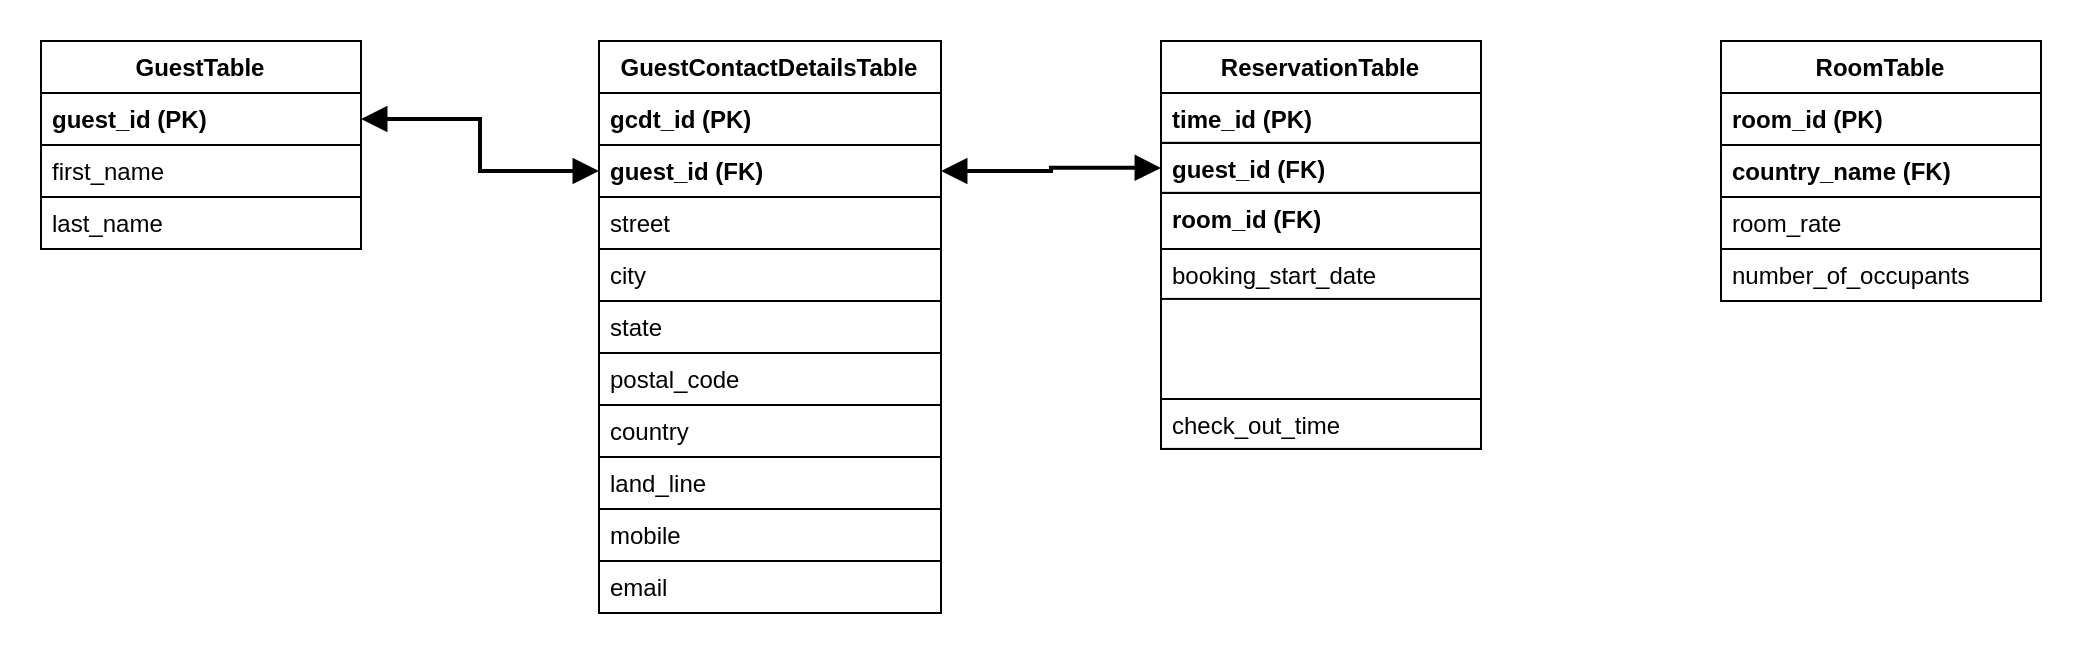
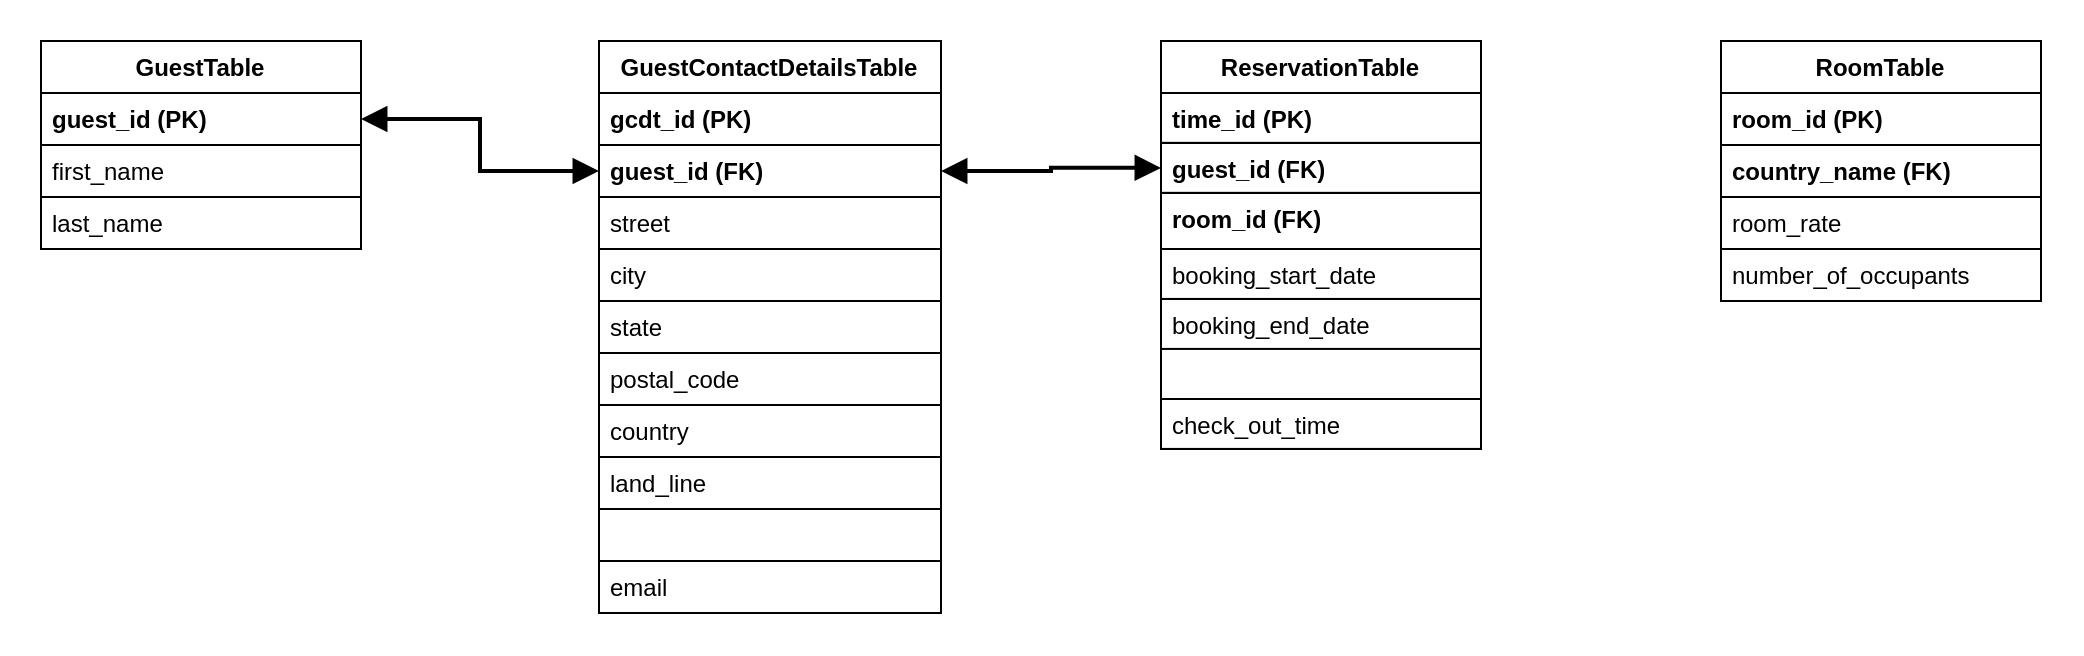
  <mxCell id="0" />
  <mxCell id="1" parent="0" />
  <mxCell id="2" value="GuestTable" style="swimlane;fontStyle=1;align=center;verticalAlign=top;childLayout=stackLayout;horizontal=1;startSize=26;horizontalStack=0;resizeParent=1;resizeLast=0;collapsible=1;marginBottom=0;rounded=0;shadow=0;strokeWidth=1;" parent="1" vertex="1"><mxGeometry y="20" width="160" height="104" as="geometry" x="20"><mxRectangle x="130" y="380" width="160" height="26" as="alternateBounds" /></mxGeometry></mxCell>
  <mxCell id="3" value="guest_id (PK)" style="text;align=left;verticalAlign=top;spacingLeft=4;spacingRight=4;overflow=hidden;rotatable=0;points=[[0,0.5],[1,0.5]];portConstraint=eastwest;strokeColor=default;fontStyle=1" parent="2" vertex="1"><mxGeometry y="26" width="160" height="26" as="geometry" /></mxCell>
  <mxCell id="4" value="first_name" style="text;align=left;verticalAlign=top;spacingLeft=4;spacingRight=4;overflow=hidden;rotatable=0;points=[[0,0.5],[1,0.5]];portConstraint=eastwest;rounded=0;shadow=0;html=0;strokeColor=default;" parent="2" vertex="1"><mxGeometry y="52" width="160" height="26" as="geometry" /></mxCell>
  <mxCell id="5" value="last_name" style="text;align=left;verticalAlign=top;spacingLeft=4;spacingRight=4;overflow=hidden;rotatable=0;points=[[0,0.5],[1,0.5]];portConstraint=eastwest;fontStyle=0;strokeColor=default;" parent="2" vertex="1"><mxGeometry y="78" width="160" height="26" as="geometry" /></mxCell>
  <mxCell id="6" value="" style="group" parent="1" vertex="1" connectable="0"><mxGeometry x="299" y="20" width="171" height="286" as="geometry" /></mxCell>
  <mxCell id="7" value="GuestContactDetailsTable" style="swimlane;fontStyle=1;align=center;verticalAlign=top;childLayout=stackLayout;horizontal=1;startSize=26;horizontalStack=0;resizeParent=1;resizeLast=0;collapsible=1;marginBottom=0;rounded=0;shadow=0;strokeWidth=1;" parent="6" vertex="1"><mxGeometry width="171" height="286" as="geometry"><mxRectangle x="550" y="140" width="160" height="26" as="alternateBounds" /></mxGeometry></mxCell>
  <mxCell id="8" value="gcdt_id (PK)" style="text;align=left;verticalAlign=top;spacingLeft=4;spacingRight=4;overflow=hidden;rotatable=0;points=[[0,0.5],[1,0.5]];portConstraint=eastwest;strokeColor=default;fontStyle=1" parent="7" vertex="1"><mxGeometry y="26" width="171" height="26" as="geometry" /></mxCell>
  <mxCell id="9" value="guest_id (FK)" style="text;align=left;verticalAlign=top;spacingLeft=4;spacingRight=4;overflow=hidden;rotatable=0;points=[[0,0.5],[1,0.5]];portConstraint=eastwest;rounded=0;shadow=0;html=0;strokeColor=default;fontStyle=1" parent="7" vertex="1"><mxGeometry y="52" width="171" height="26" as="geometry" /></mxCell>
  <mxCell id="10" value="street" style="text;align=left;verticalAlign=top;spacingLeft=4;spacingRight=4;overflow=hidden;rotatable=0;points=[[0,0.5],[1,0.5]];portConstraint=eastwest;rounded=0;shadow=0;html=0;strokeColor=default;" parent="7" vertex="1"><mxGeometry y="78" width="171" height="26" as="geometry" /></mxCell>
  <mxCell id="11" value="city" style="text;align=left;verticalAlign=top;spacingLeft=4;spacingRight=4;overflow=hidden;rotatable=0;points=[[0,0.5],[1,0.5]];portConstraint=eastwest;rounded=0;shadow=0;html=0;strokeColor=default;" parent="7" vertex="1"><mxGeometry y="104" width="171" height="26" as="geometry" /></mxCell>
  <mxCell id="12" value="state" style="text;align=left;verticalAlign=top;spacingLeft=4;spacingRight=4;overflow=hidden;rotatable=0;points=[[0,0.5],[1,0.5]];portConstraint=eastwest;rounded=0;shadow=0;html=0;strokeColor=default;" parent="7" vertex="1"><mxGeometry y="130" width="171" height="26" as="geometry" /></mxCell>
  <mxCell id="13" value="postal_code" style="text;align=left;verticalAlign=top;spacingLeft=4;spacingRight=4;overflow=hidden;rotatable=0;points=[[0,0.5],[1,0.5]];portConstraint=eastwest;strokeColor=default;" parent="7" vertex="1"><mxGeometry y="156" width="171" height="26" as="geometry" /></mxCell>
  <mxCell id="14" value="country" style="text;align=left;verticalAlign=top;spacingLeft=4;spacingRight=4;overflow=hidden;rotatable=0;points=[[0,0.5],[1,0.5]];portConstraint=eastwest;strokeColor=default;" parent="7" vertex="1"><mxGeometry y="182" width="171" height="26" as="geometry" /></mxCell>
  <mxCell id="15" value="land_line" style="text;align=left;verticalAlign=top;spacingLeft=4;spacingRight=4;overflow=hidden;rotatable=0;points=[[0,0.5],[1,0.5]];portConstraint=eastwest;strokeColor=default;" parent="6" vertex="1"><mxGeometry y="208" width="171" height="26" as="geometry" /></mxCell>
- <mxCell id="16" value="mobile" style="text;align=left;verticalAlign=top;spacingLeft=4;spacingRight=4;overflow=hidden;rotatable=0;points=[[0,0.5],[1,0.5]];portConstraint=eastwest;strokeColor=default;" parent="6" vertex="1"><mxGeometry y="234" width="171" height="26" as="geometry" /></mxCell>
  <mxCell id="17" value="email" style="text;align=left;verticalAlign=top;spacingLeft=4;spacingRight=4;overflow=hidden;rotatable=0;points=[[0,0.5],[1,0.5]];portConstraint=eastwest;strokeColor=default;" parent="6" vertex="1"><mxGeometry y="260" width="171" height="26" as="geometry" /></mxCell>
  <mxCell id="18" value="" style="group" parent="1" vertex="1" connectable="0"><mxGeometry x="860" y="20" width="160" height="130" as="geometry" /></mxCell>
  <mxCell id="19" value="RoomTable" style="swimlane;fontStyle=1;align=center;verticalAlign=top;childLayout=stackLayout;horizontal=1;startSize=26;horizontalStack=0;resizeParent=1;resizeLast=0;collapsible=1;marginBottom=0;rounded=0;shadow=0;strokeWidth=1;" parent="18" vertex="1"><mxGeometry width="160" height="130" as="geometry"><mxRectangle x="340" y="380" width="170" height="26" as="alternateBounds" /></mxGeometry></mxCell>
  <mxCell id="20" value="room_id (PK)" style="text;align=left;verticalAlign=top;spacingLeft=4;spacingRight=4;overflow=hidden;rotatable=0;points=[[0,0.5],[1,0.5]];portConstraint=eastwest;strokeColor=default;fontStyle=1" parent="19" vertex="1"><mxGeometry y="26" width="160" height="26" as="geometry" /></mxCell>
  <mxCell id="21" value="country_name (FK)" style="text;align=left;verticalAlign=top;spacingLeft=4;spacingRight=4;overflow=hidden;rotatable=0;points=[[0,0.5],[1,0.5]];portConstraint=eastwest;strokeColor=default;fontStyle=1" parent="18" vertex="1"><mxGeometry y="52" width="160" height="26" as="geometry" /></mxCell>
  <mxCell id="22" value="room_rate" style="text;align=left;verticalAlign=top;spacingLeft=4;spacingRight=4;overflow=hidden;rotatable=0;points=[[0,0.5],[1,0.5]];portConstraint=eastwest;strokeColor=default;" parent="18" vertex="1"><mxGeometry y="78" width="160" height="26" as="geometry" /></mxCell>
  <mxCell id="23" value="number_of_occupants" style="text;align=left;verticalAlign=top;spacingLeft=4;spacingRight=4;overflow=hidden;rotatable=0;points=[[0,0.5],[1,0.5]];portConstraint=eastwest;strokeColor=default;" parent="18" vertex="1"><mxGeometry y="104" width="160" height="26" as="geometry" /></mxCell>
  <mxCell id="24" value="" style="edgeStyle=orthogonalEdgeStyle;orthogonalLoop=1;jettySize=auto;html=1;rounded=0;endArrow=block;startSize=8;endSize=8;sourcePerimeterSpacing=8;targetPerimeterSpacing=8;endFill=1;strokeWidth=2;startArrow=block;startFill=1;exitX=1;exitY=0.5;exitDx=0;exitDy=0;entryX=0;entryY=0.5;entryDx=0;entryDy=0;" parent="1" source="3" target="9" edge="1"><mxGeometry width="120" relative="1" as="geometry"><mxPoint x="110" y="200" as="sourcePoint" /><mxPoint x="230" y="200" as="targetPoint" /></mxGeometry></mxCell>
  <mxCell id="25" value="" style="edgeStyle=orthogonalEdgeStyle;orthogonalLoop=1;jettySize=auto;html=1;rounded=0;endArrow=block;startSize=8;endSize=8;sourcePerimeterSpacing=8;targetPerimeterSpacing=8;endFill=1;strokeWidth=2;startArrow=block;startFill=1;exitX=1;exitY=0.5;exitDx=0;exitDy=0;entryX=0;entryY=0.5;entryDx=0;entryDy=0;" parent="1" source="9" target="31" edge="1"><mxGeometry width="120" relative="1" as="geometry"><mxPoint x="490" y="380" as="sourcePoint" /><mxPoint x="610" y="380" as="targetPoint" /></mxGeometry></mxCell>
  <mxCell id="26" value="" style="group" parent="1" vertex="1" connectable="0"><mxGeometry x="580" y="20" width="160" height="204" as="geometry" /></mxCell>
  <mxCell id="27" value="" style="group;strokeColor=default;container=0;" parent="26" vertex="1" connectable="0"><mxGeometry width="160" height="204" as="geometry" /></mxCell>
  <mxCell id="28" value="room_id (FK)" style="text;align=left;verticalAlign=top;spacingLeft=4;spacingRight=4;overflow=hidden;rotatable=0;points=[[0,0.5],[1,0.5]];portConstraint=eastwest;rounded=0;shadow=0;html=0;strokeColor=default;fontStyle=1" parent="26" vertex="1"><mxGeometry y="76" width="160" height="28" as="geometry" /></mxCell>
  <mxCell id="29" value="ReservationTable" style="swimlane;fontStyle=1;align=center;verticalAlign=top;childLayout=stackLayout;horizontal=1;startSize=26;horizontalStack=0;resizeParent=1;resizeLast=0;collapsible=1;marginBottom=0;rounded=0;shadow=0;strokeWidth=1;" parent="26" vertex="1"><mxGeometry width="160" height="204" as="geometry"><mxRectangle x="230" y="140" width="160" height="26" as="alternateBounds" /></mxGeometry></mxCell>
  <mxCell id="30" value="time_id (PK)" style="text;align=left;verticalAlign=top;spacingLeft=4;spacingRight=4;overflow=hidden;rotatable=0;points=[[0,0.5],[1,0.5]];portConstraint=eastwest;strokeColor=default;fontStyle=1" parent="29" vertex="1"><mxGeometry y="26" width="160" height="24.96" as="geometry" /></mxCell>
  <mxCell id="31" value="guest_id (FK)" style="text;align=left;verticalAlign=top;spacingLeft=4;spacingRight=4;overflow=hidden;rotatable=0;points=[[0,0.5],[1,0.5]];portConstraint=eastwest;strokeColor=default;fontStyle=1" parent="29" vertex="1"><mxGeometry y="50.96" width="160" height="24.96" as="geometry" /></mxCell>
  <mxCell id="32" value="check_out_time" style="text;align=left;verticalAlign=top;spacingLeft=4;spacingRight=4;overflow=hidden;rotatable=0;points=[[0,0.5],[1,0.5]];portConstraint=eastwest;rounded=0;shadow=0;html=0;strokeColor=default;" parent="26" vertex="1"><mxGeometry y="179" width="160" height="24.96" as="geometry" /></mxCell>
  <mxCell id="33" value="booking_start_date" style="text;align=left;verticalAlign=top;spacingLeft=4;spacingRight=4;overflow=hidden;rotatable=0;points=[[0,0.5],[1,0.5]];portConstraint=eastwest;rounded=0;shadow=0;html=0;strokeColor=default;" parent="26" vertex="1"><mxGeometry y="104" width="160" height="24.96" as="geometry" /></mxCell>
+ <mxCell id="34" value="booking_end_date" style="text;align=left;verticalAlign=top;spacingLeft=4;spacingRight=4;overflow=hidden;rotatable=1;points=[[0,0.5],[1,0.5]];portConstraint=eastwest;rounded=0;shadow=0;html=0;strokeColor=default;movable=1;resizable=1;deletable=1;editable=1;connectable=1;" parent="26" vertex="1"><mxGeometry y="129" width="160" height="24.96" as="geometry" /></mxCell>
